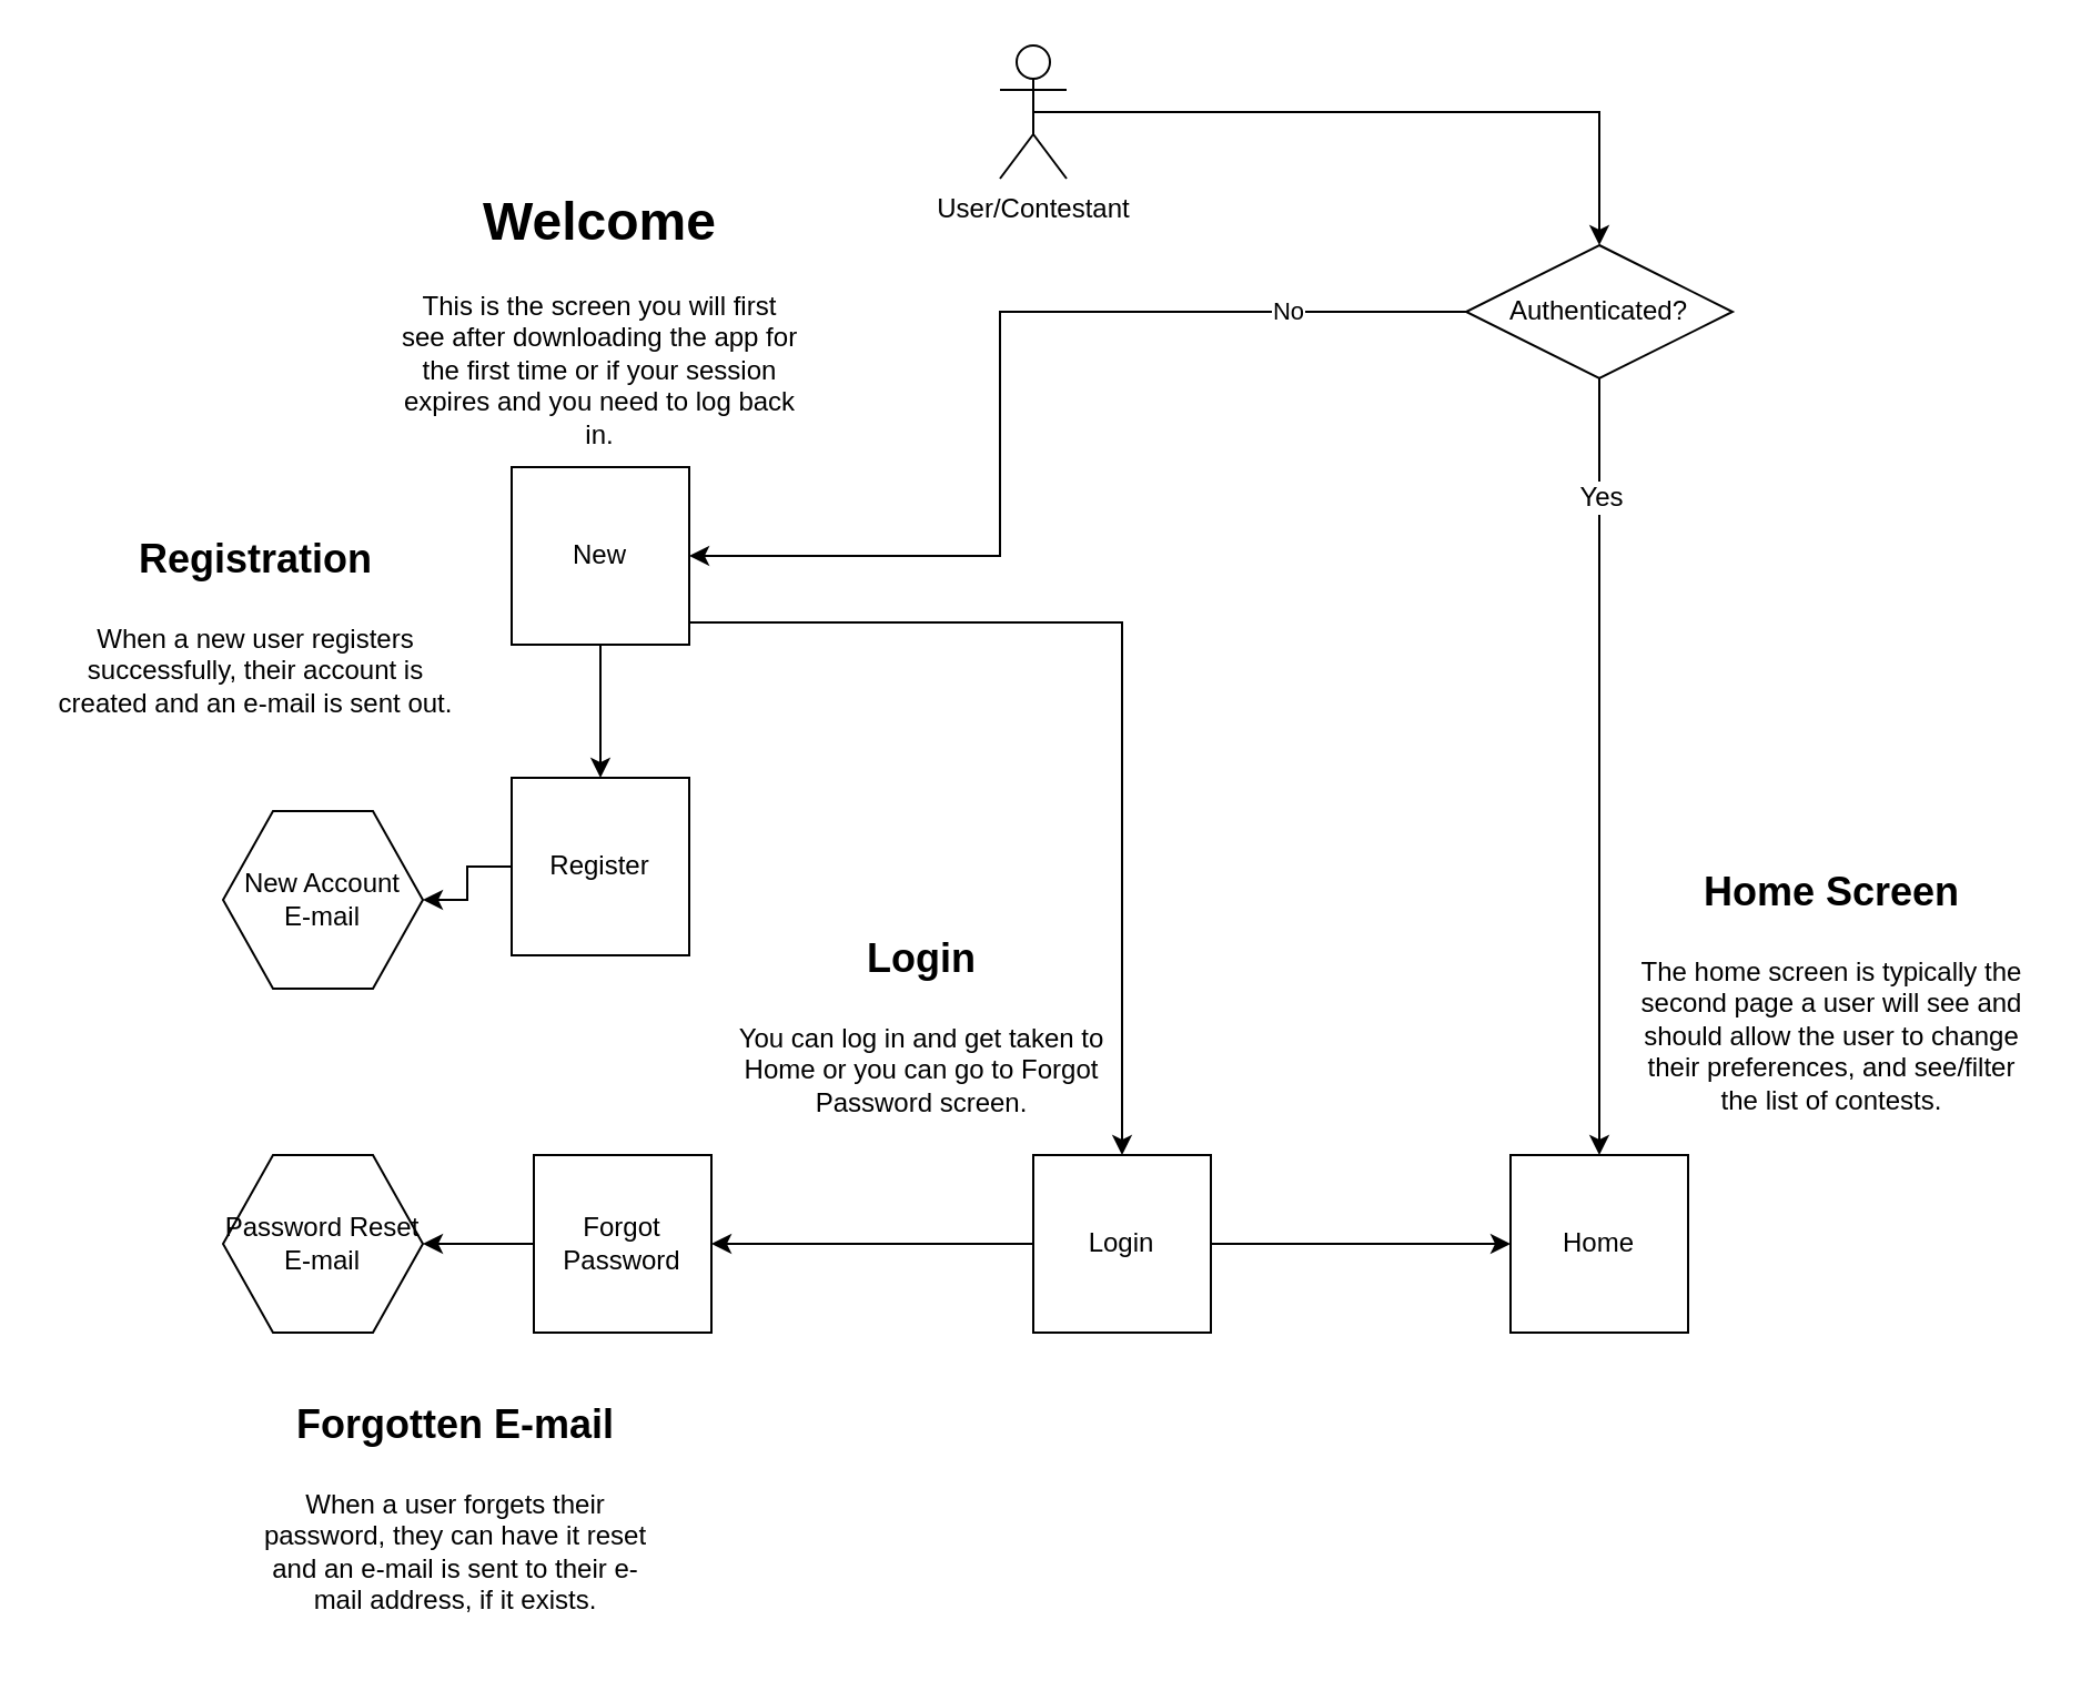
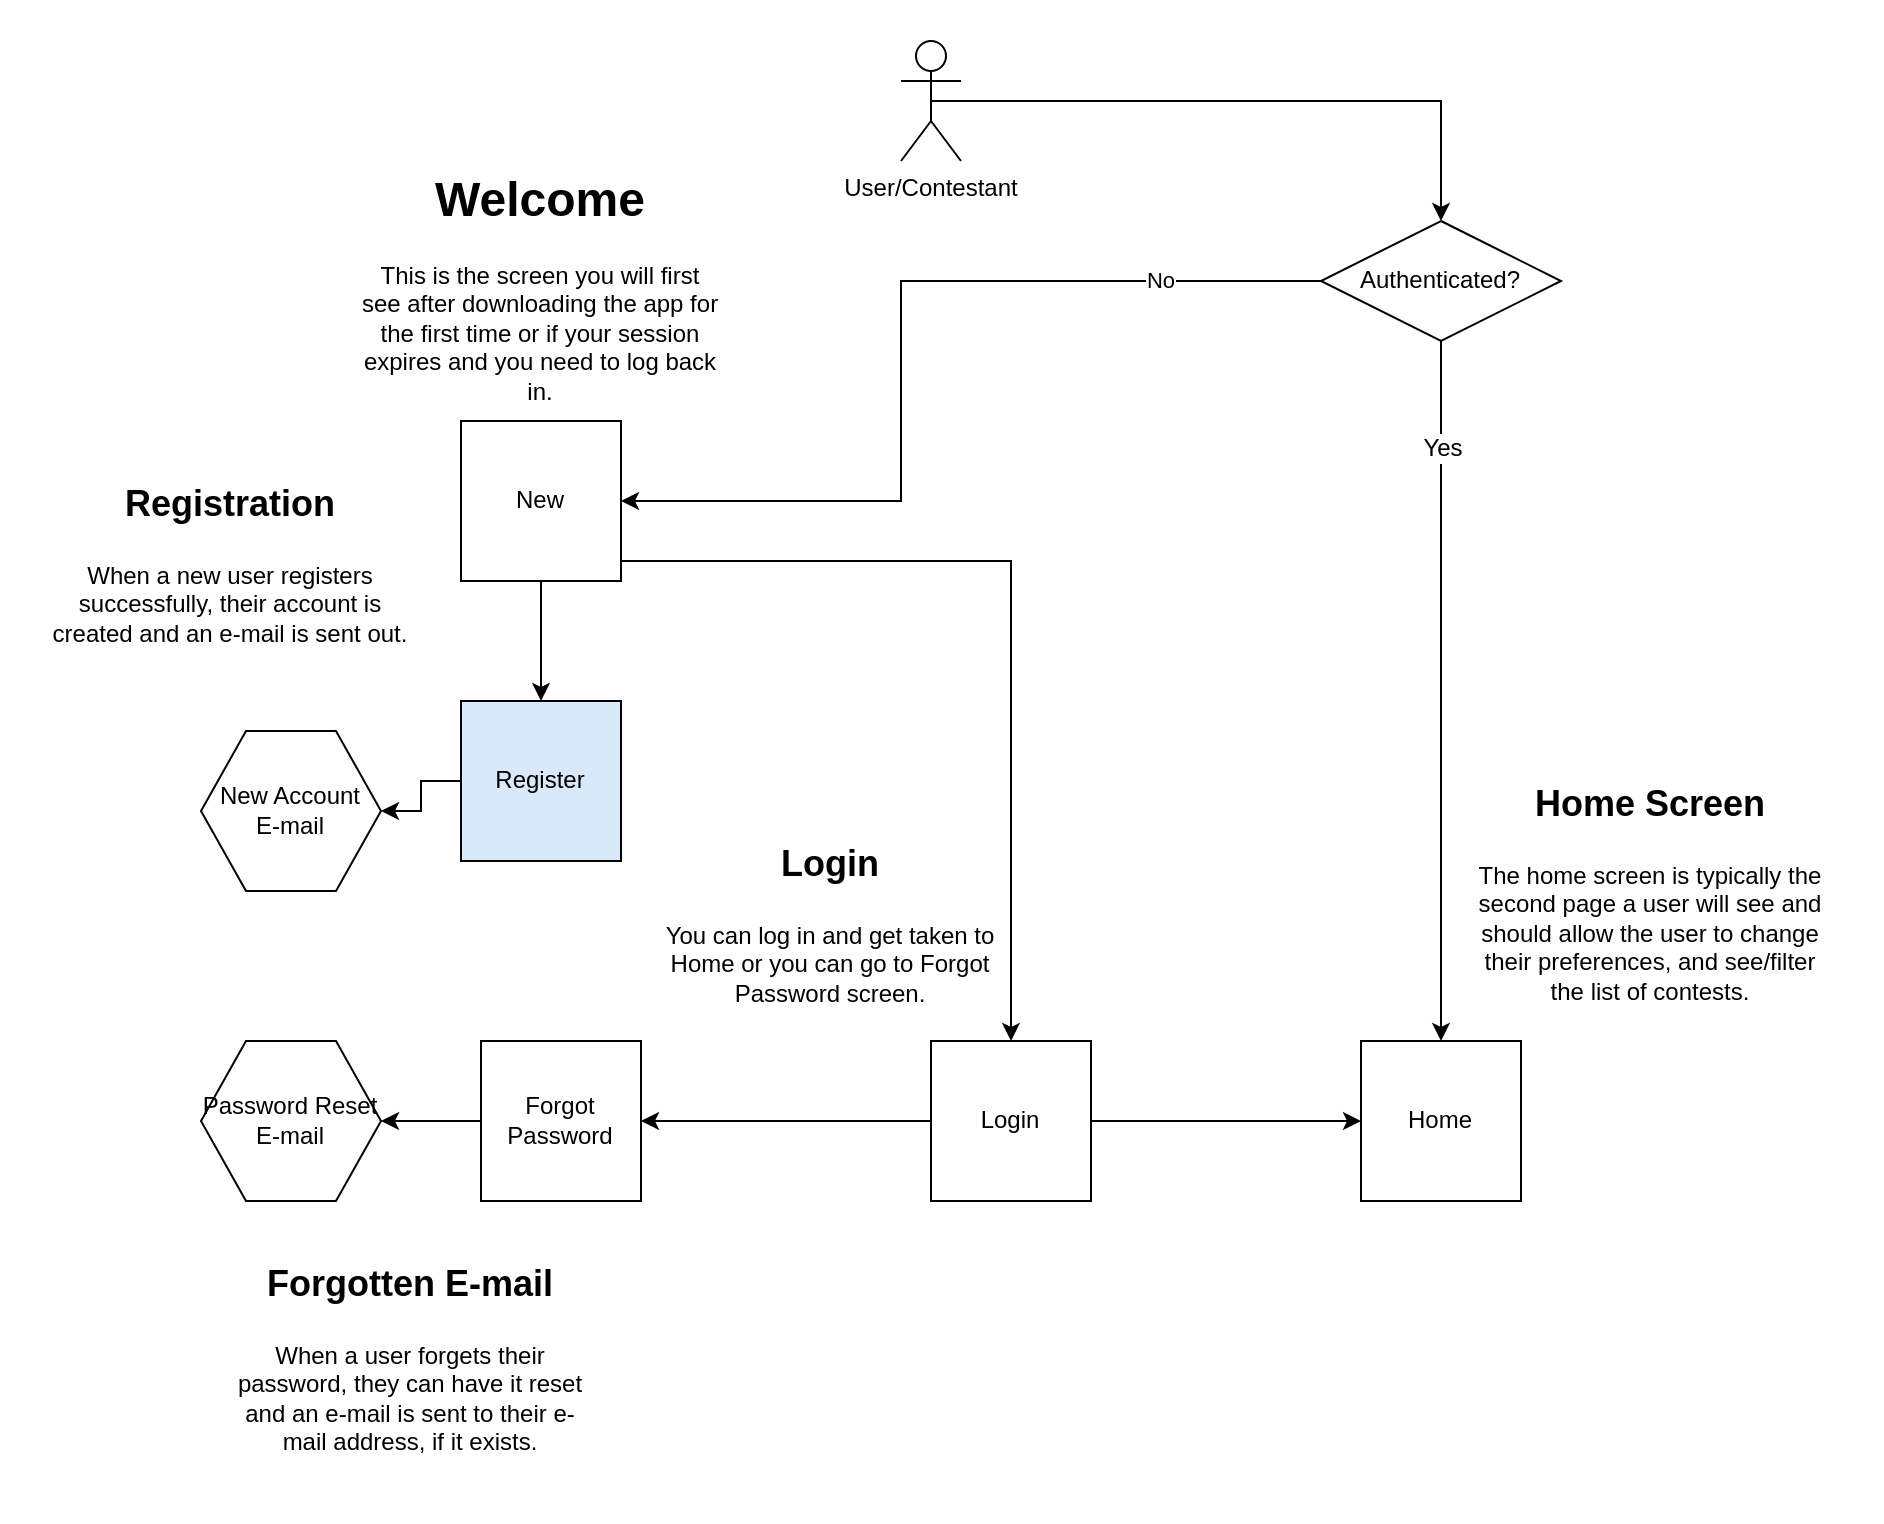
  <mxCell id="0" />
  <mxCell id="1" parent="0" />
  <mxCell id="2" value="" style="edgeStyle=orthogonalEdgeStyle;rounded=0;orthogonalLoop=1;jettySize=auto;html=1;" edge="1" parent="1" source="4" target="9"><mxGeometry relative="1" as="geometry"><Array as="points"><mxPoint x="505" y="280" /></Array></mxGeometry></mxCell>
  <mxCell id="3" value="" style="edgeStyle=orthogonalEdgeStyle;rounded=0;orthogonalLoop=1;jettySize=auto;html=1;" edge="1" parent="1" source="4" target="6"><mxGeometry relative="1" as="geometry" /></mxCell>
  <mxCell id="4" value="New" style="whiteSpace=wrap;html=1;aspect=fixed;" vertex="1" parent="1"><mxGeometry x="230" y="210" width="80" height="80" as="geometry" /></mxCell>
  <mxCell id="5" value="" style="edgeStyle=orthogonalEdgeStyle;rounded=0;orthogonalLoop=1;jettySize=auto;html=1;" edge="1" parent="1" source="6" target="20"><mxGeometry relative="1" as="geometry" /></mxCell>
- <mxCell id="6" value="Register" style="whiteSpace=wrap;html=1;aspect=fixed;" vertex="1" parent="1"><mxGeometry x="230" y="350" width="80" height="80" as="geometry" /></mxCell>
+ <mxCell id="6" value="Register" style="whiteSpace=wrap;html=1;aspect=fixed;fillColor=#dae8fc;" vertex="1" parent="1"><mxGeometry x="230" y="350" width="80" height="80" as="geometry" /></mxCell>
  <mxCell id="7" value="" style="edgeStyle=orthogonalEdgeStyle;rounded=0;orthogonalLoop=1;jettySize=auto;html=1;" edge="1" parent="1" source="9" target="12"><mxGeometry relative="1" as="geometry" /></mxCell>
  <mxCell id="8" value="" style="edgeStyle=orthogonalEdgeStyle;rounded=0;orthogonalLoop=1;jettySize=auto;html=1;" edge="1" parent="1" source="9" target="10"><mxGeometry relative="1" as="geometry" /></mxCell>
  <mxCell id="9" value="Login" style="whiteSpace=wrap;html=1;aspect=fixed;" vertex="1" parent="1"><mxGeometry x="465" y="520" width="80" height="80" as="geometry" /></mxCell>
  <mxCell id="10" value="Home" style="whiteSpace=wrap;html=1;aspect=fixed;" vertex="1" parent="1"><mxGeometry x="680" y="520" width="80" height="80" as="geometry" /></mxCell>
  <mxCell id="11" value="" style="edgeStyle=orthogonalEdgeStyle;rounded=0;orthogonalLoop=1;jettySize=auto;html=1;" edge="1" parent="1" source="12" target="19"><mxGeometry relative="1" as="geometry" /></mxCell>
  <mxCell id="12" value="Forgot Password" style="whiteSpace=wrap;html=1;aspect=fixed;" vertex="1" parent="1"><mxGeometry x="240" y="520" width="80" height="80" as="geometry" /></mxCell>
  <mxCell id="13" value="No" style="edgeStyle=orthogonalEdgeStyle;rounded=0;orthogonalLoop=1;jettySize=auto;html=1;exitX=0;exitY=0.5;exitDx=0;exitDy=0;entryX=1;entryY=0.5;entryDx=0;entryDy=0;" edge="1" parent="1" source="16" target="4"><mxGeometry x="-0.652" relative="1" as="geometry"><Array as="points"><mxPoint x="450" y="140" /><mxPoint x="450" y="250" /></Array><mxPoint as="offset" /></mxGeometry></mxCell>
  <mxCell id="14" style="edgeStyle=orthogonalEdgeStyle;rounded=0;orthogonalLoop=1;jettySize=auto;html=1;entryX=0.5;entryY=0;entryDx=0;entryDy=0;exitX=0.5;exitY=1;exitDx=0;exitDy=0;" edge="1" parent="1" source="16" target="10"><mxGeometry relative="1" as="geometry"><mxPoint x="560" y="260" as="sourcePoint" /></mxGeometry></mxCell>
  <mxCell id="15" value="Yes" style="text;html=1;resizable=0;points=[];align=center;verticalAlign=middle;labelBackgroundColor=#ffffff;" vertex="1" connectable="0" parent="14"><mxGeometry x="-0.31" y="-2" relative="1" as="geometry"><mxPoint x="2" y="-68" as="offset" /></mxGeometry></mxCell>
  <mxCell id="16" value="Authenticated?" style="rhombus;whiteSpace=wrap;html=1;" vertex="1" parent="1"><mxGeometry x="660" y="110" width="120" height="60" as="geometry" /></mxCell>
  <mxCell id="17" value="" style="edgeStyle=orthogonalEdgeStyle;rounded=0;orthogonalLoop=1;jettySize=auto;html=1;exitX=0.5;exitY=0.5;exitDx=0;exitDy=0;exitPerimeter=0;" edge="1" parent="1" source="18" target="16"><mxGeometry relative="1" as="geometry"><mxPoint x="560" y="150" as="sourcePoint" /><Array as="points"><mxPoint x="720" y="50" /></Array></mxGeometry></mxCell>
  <mxCell id="18" value="User/Contestant" style="shape=umlActor;verticalLabelPosition=bottom;labelBackgroundColor=#ffffff;verticalAlign=top;html=1;outlineConnect=0;" vertex="1" parent="1"><mxGeometry x="450" y="20" width="30" height="60" as="geometry" /></mxCell>
  <mxCell id="19" value="&lt;div&gt;&lt;span&gt;Password Reset E-mail&lt;/span&gt;&lt;/div&gt;" style="shape=hexagon;perimeter=hexagonPerimeter2;whiteSpace=wrap;html=1;align=center;" vertex="1" parent="1"><mxGeometry x="100" y="520" width="90" height="80" as="geometry" /></mxCell>
  <mxCell id="20" value="&lt;div&gt;&lt;span&gt;New Account&lt;/span&gt;&lt;/div&gt;&lt;div&gt;&lt;span&gt;E-mail&lt;/span&gt;&lt;/div&gt;" style="shape=hexagon;perimeter=hexagonPerimeter2;whiteSpace=wrap;html=1;align=center;" vertex="1" parent="1"><mxGeometry x="100" y="365" width="90" height="80" as="geometry" /></mxCell>
  <mxCell id="21" value="&lt;h1&gt;Welcome&lt;/h1&gt;&lt;p&gt;This is the screen you will first see after downloading the app for the first time or if your session expires and you need to log back in.&lt;/p&gt;" style="text;html=1;strokeColor=none;fillColor=none;spacing=5;spacingTop=-20;whiteSpace=wrap;overflow=hidden;rounded=0;align=center;" vertex="1" parent="1"><mxGeometry x="175" y="80" width="190" height="120" as="geometry" /></mxCell>
  <mxCell id="22" value="&lt;h1&gt;&lt;font style=&quot;font-size: 18px&quot;&gt;Registration&lt;/font&gt;&lt;/h1&gt;&lt;p&gt;When a new user registers successfully, their account is created and an e-mail is sent out.&lt;/p&gt;" style="text;html=1;strokeColor=none;fillColor=none;spacing=5;spacingTop=-20;whiteSpace=wrap;overflow=hidden;rounded=0;align=center;" vertex="1" parent="1"><mxGeometry x="20" y="230" width="190" height="120" as="geometry" /></mxCell>
  <mxCell id="23" value="&lt;h1&gt;&lt;font style=&quot;font-size: 18px&quot;&gt;Login&lt;/font&gt;&lt;/h1&gt;&lt;p&gt;You can log in and get taken to Home or you can go to Forgot Password screen.&lt;/p&gt;" style="text;html=1;strokeColor=none;fillColor=none;spacing=5;spacingTop=-20;whiteSpace=wrap;overflow=hidden;rounded=0;align=center;" vertex="1" parent="1"><mxGeometry x="320" y="410" width="190" height="120" as="geometry" /></mxCell>
  <mxCell id="24" value="&lt;h1&gt;&lt;font style=&quot;font-size: 18px&quot;&gt;Forgotten E-mail&lt;/font&gt;&lt;/h1&gt;&lt;p&gt;When a user forgets their password, they can have it reset and an e-mail is sent to their e-mail address, if it exists.&lt;/p&gt;" style="text;html=1;strokeColor=none;fillColor=none;spacing=5;spacingTop=-20;whiteSpace=wrap;overflow=hidden;rounded=0;align=center;" vertex="1" parent="1"><mxGeometry x="110" y="620" width="190" height="120" as="geometry" /></mxCell>
  <mxCell id="25" value="&lt;h1&gt;&lt;font style=&quot;font-size: 18px&quot;&gt;Home Screen&lt;/font&gt;&lt;/h1&gt;&lt;p&gt;The home screen is typically the second page a user will see and should allow the user to change their preferences, and see/filter the list of contests.&lt;/p&gt;" style="text;html=1;strokeColor=none;fillColor=none;spacing=5;spacingTop=-20;whiteSpace=wrap;overflow=hidden;rounded=0;align=center;" vertex="1" parent="1"><mxGeometry x="730" y="380" width="190" height="120" as="geometry" /></mxCell>
